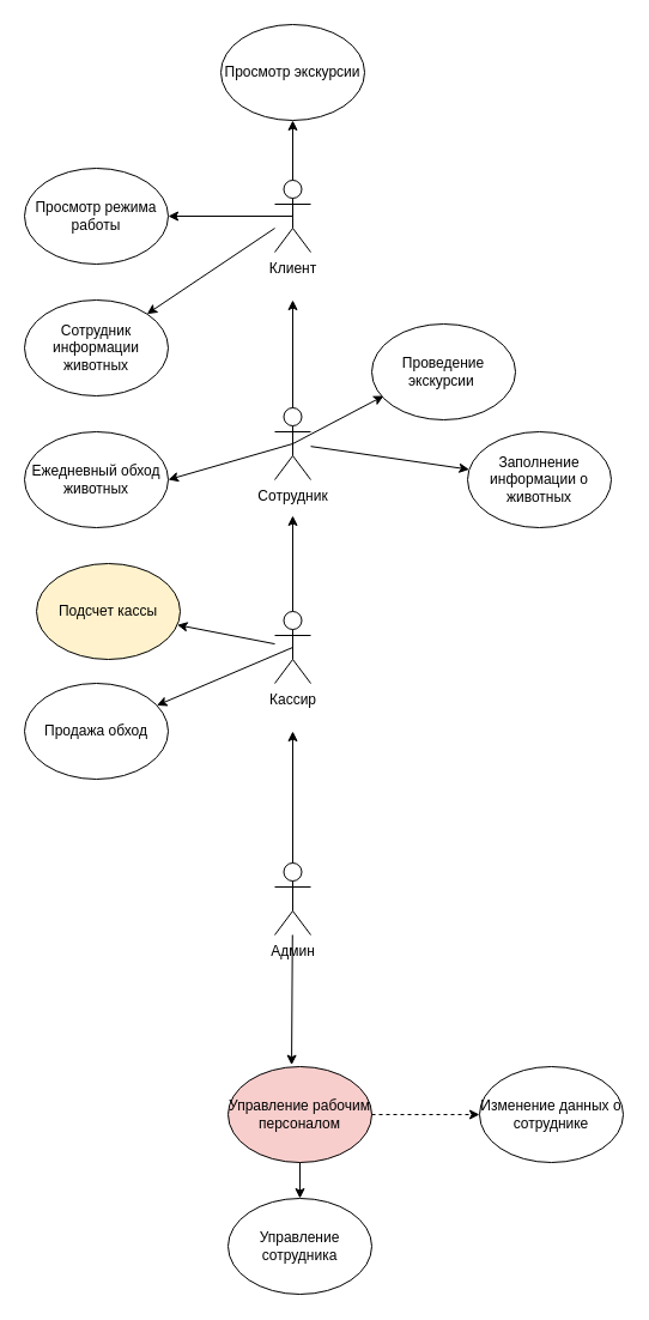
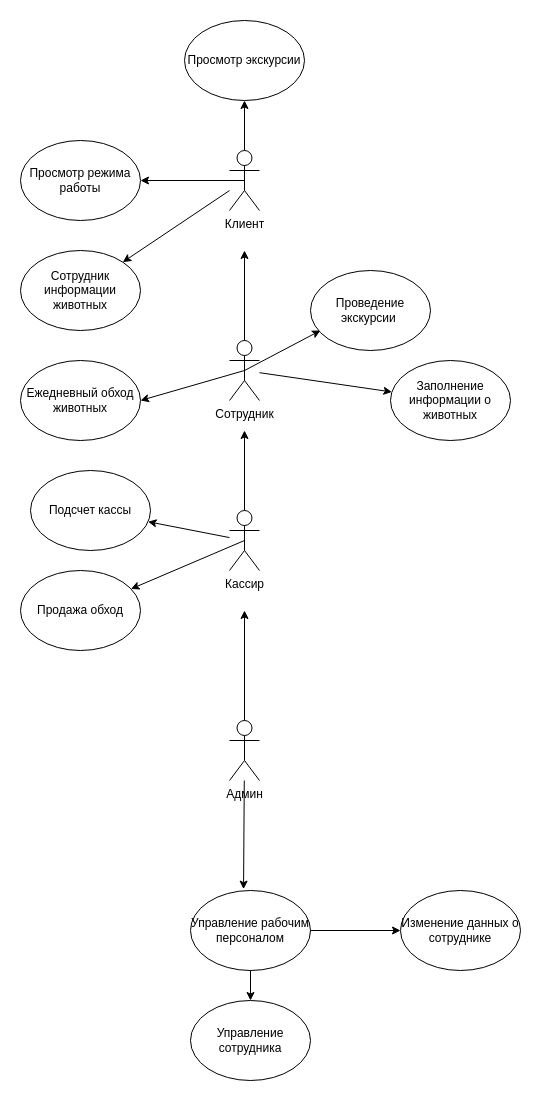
  <mxCell id="0" />
  <mxCell id="1" parent="0" />
  <mxCell id="2" value="Админ" style="shape=umlActor;verticalLabelPosition=bottom;verticalAlign=top;html=1;outlineConnect=0;" vertex="1" parent="1"><mxGeometry x="229" y="720" width="30" height="60" as="geometry" /></mxCell>
  <mxCell id="3" value="" style="endArrow=classic;html=1;rounded=0;exitX=0.5;exitY=0;exitDx=0;exitDy=0;exitPerimeter=0;" edge="1" parent="1" source="2"><mxGeometry width="50" height="50" relative="1" as="geometry"><mxPoint x="230" y="510" as="sourcePoint" /><mxPoint x="244" y="610" as="targetPoint" /></mxGeometry></mxCell>
  <mxCell id="4" value="Сотрудник" style="shape=umlActor;verticalLabelPosition=bottom;verticalAlign=top;html=1;outlineConnect=0;" vertex="1" parent="1"><mxGeometry x="229" y="340" width="30" height="60" as="geometry" /></mxCell>
  <mxCell id="5" value="Клиент" style="shape=umlActor;verticalLabelPosition=bottom;verticalAlign=top;html=1;outlineConnect=0;" vertex="1" parent="1"><mxGeometry x="229" y="150" width="30" height="60" as="geometry" /></mxCell>
  <mxCell id="6" value="Кассир" style="shape=umlActor;verticalLabelPosition=bottom;verticalAlign=top;html=1;outlineConnect=0;" vertex="1" parent="1"><mxGeometry x="229" y="510" width="30" height="60" as="geometry" /></mxCell>
  <mxCell id="7" value="" style="endArrow=classic;html=1;rounded=0;exitX=0.5;exitY=0;exitDx=0;exitDy=0;exitPerimeter=0;" edge="1" parent="1" source="6"><mxGeometry width="50" height="50" relative="1" as="geometry"><mxPoint x="230" y="510" as="sourcePoint" /><mxPoint x="244" y="430" as="targetPoint" /></mxGeometry></mxCell>
  <mxCell id="8" value="" style="endArrow=classic;html=1;rounded=0;exitX=0.5;exitY=0;exitDx=0;exitDy=0;exitPerimeter=0;" edge="1" parent="1" source="4"><mxGeometry width="50" height="50" relative="1" as="geometry"><mxPoint x="230" y="510" as="sourcePoint" /><mxPoint x="244" y="250" as="targetPoint" /></mxGeometry></mxCell>
  <mxCell id="9" value="" style="endArrow=classic;html=1;rounded=0;exitX=0.5;exitY=0;exitDx=0;exitDy=0;exitPerimeter=0;" edge="1" parent="1" source="5"><mxGeometry width="50" height="50" relative="1" as="geometry"><mxPoint x="230" y="210" as="sourcePoint" /><mxPoint x="244" y="100" as="targetPoint" /></mxGeometry></mxCell>
  <mxCell id="10" value="Просмотр экскурсии" style="ellipse;whiteSpace=wrap;html=1;" vertex="1" parent="1"><mxGeometry x="184" y="20" width="120" height="80" as="geometry" /></mxCell>
  <mxCell id="11" value="Просмотр режима работы" style="ellipse;whiteSpace=wrap;html=1;" vertex="1" parent="1"><mxGeometry x="20" y="140" width="120" height="80" as="geometry" /></mxCell>
  <mxCell id="12" value="Сотрудник информации животных" style="ellipse;whiteSpace=wrap;html=1;" vertex="1" parent="1"><mxGeometry x="20" y="250" width="120" height="80" as="geometry" /></mxCell>
  <mxCell id="13" value="" style="endArrow=classic;html=1;rounded=0;" edge="1" parent="1" source="5" target="12"><mxGeometry width="50" height="50" relative="1" as="geometry"><mxPoint x="230" y="320" as="sourcePoint" /><mxPoint x="280" y="270" as="targetPoint" /></mxGeometry></mxCell>
  <mxCell id="14" value="" style="endArrow=classic;html=1;rounded=0;exitX=0.5;exitY=0.5;exitDx=0;exitDy=0;exitPerimeter=0;entryX=1;entryY=0.5;entryDx=0;entryDy=0;" edge="1" parent="1" source="5" target="11"><mxGeometry width="50" height="50" relative="1" as="geometry"><mxPoint x="230" y="320" as="sourcePoint" /><mxPoint x="280" y="270" as="targetPoint" /></mxGeometry></mxCell>
  <mxCell id="15" value="Ежедневный обход животных" style="ellipse;whiteSpace=wrap;html=1;" vertex="1" parent="1"><mxGeometry x="20" y="360" width="120" height="80" as="geometry" /></mxCell>
  <mxCell id="16" value="Заполнение информации о животных" style="ellipse;whiteSpace=wrap;html=1;" vertex="1" parent="1"><mxGeometry x="390" y="360" width="120" height="80" as="geometry" /></mxCell>
  <mxCell id="17" value="" style="endArrow=classic;html=1;rounded=0;" edge="1" parent="1" source="4" target="16"><mxGeometry width="50" height="50" relative="1" as="geometry"><mxPoint x="230" y="420" as="sourcePoint" /><mxPoint x="280" y="370" as="targetPoint" /></mxGeometry></mxCell>
  <mxCell id="18" value="" style="endArrow=classic;html=1;rounded=0;entryX=1;entryY=0.5;entryDx=0;entryDy=0;exitX=0.5;exitY=0.5;exitDx=0;exitDy=0;exitPerimeter=0;" edge="1" parent="1" source="4" target="15"><mxGeometry width="50" height="50" relative="1" as="geometry"><mxPoint x="230" y="420" as="sourcePoint" /><mxPoint x="280" y="370" as="targetPoint" /></mxGeometry></mxCell>
- <mxCell id="19" value="Подсчет кассы" style="ellipse;whiteSpace=wrap;html=1;container=1;fillColor=#fff2cc;" vertex="1" parent="1"><mxGeometry x="30" y="470" width="120" height="80" as="geometry" /></mxCell>
+ <mxCell id="19" value="Подсчет кассы" style="ellipse;whiteSpace=wrap;html=1;container=1;" vertex="1" parent="1"><mxGeometry x="30" y="470" width="120" height="80" as="geometry" /></mxCell>
  <mxCell id="20" value="Продажа обход" style="ellipse;whiteSpace=wrap;html=1;" vertex="1" parent="1"><mxGeometry x="20" y="570" width="120" height="80" as="geometry" /></mxCell>
  <mxCell id="21" value="" style="endArrow=classic;html=1;rounded=0;exitX=0.5;exitY=0.5;exitDx=0;exitDy=0;exitPerimeter=0;" edge="1" parent="1" source="6" target="20"><mxGeometry width="50" height="50" relative="1" as="geometry"><mxPoint x="230" y="540" as="sourcePoint" /><mxPoint x="280" y="490" as="targetPoint" /></mxGeometry></mxCell>
  <mxCell id="22" value="" style="endArrow=classic;html=1;rounded=0;" edge="1" parent="1" source="6" target="19"><mxGeometry width="50" height="50" relative="1" as="geometry"><mxPoint x="230" y="540" as="sourcePoint" /><mxPoint x="280" y="490" as="targetPoint" /></mxGeometry></mxCell>
  <mxCell id="23" value="" style="endArrow=classic;html=1;rounded=0;entryX=0.442;entryY=-0.017;entryDx=0;entryDy=0;entryPerimeter=0;" edge="1" parent="1" source="2" target="24"><mxGeometry width="50" height="50" relative="1" as="geometry"><mxPoint x="230" y="910" as="sourcePoint" /><mxPoint x="250" y="890" as="targetPoint" /></mxGeometry></mxCell>
- <mxCell id="24" value="Управление рабочим персоналом" style="ellipse;whiteSpace=wrap;html=1;fillColor=#f8cecc;" vertex="1" parent="1"><mxGeometry x="190" y="890" width="120" height="80" as="geometry" /></mxCell>
+ <mxCell id="24" value="Управление рабочим персоналом" style="ellipse;whiteSpace=wrap;html=1;" vertex="1" parent="1"><mxGeometry x="190" y="890" width="120" height="80" as="geometry" /></mxCell>
  <mxCell id="25" value="" style="endArrow=classic;html=1;rounded=0;exitX=0.5;exitY=0.5;exitDx=0;exitDy=0;exitPerimeter=0;" edge="1" parent="1" source="4"><mxGeometry width="50" height="50" relative="1" as="geometry"><mxPoint x="230" y="420" as="sourcePoint" /><mxPoint x="320" y="330" as="targetPoint" /></mxGeometry></mxCell>
  <mxCell id="26" value="Проведение экскурсии&amp;nbsp;" style="ellipse;whiteSpace=wrap;html=1;" vertex="1" parent="1"><mxGeometry x="310" y="270" width="120" height="80" as="geometry" /></mxCell>
  <mxCell id="27" value="Изменение данных о сотруднике" style="ellipse;whiteSpace=wrap;html=1;" vertex="1" parent="1"><mxGeometry x="400" y="890" width="120" height="80" as="geometry" /></mxCell>
- <mxCell id="28" value="" style="endArrow=classic;html=1;rounded=0;exitX=1;exitY=0.5;exitDx=0;exitDy=0;entryX=0;entryY=0.5;entryDx=0;entryDy=0;dashed=1;" edge="1" parent="1" source="24" target="27"><mxGeometry width="50" height="50" relative="1" as="geometry"><mxPoint x="230" y="760" as="sourcePoint" /><mxPoint x="280" y="710" as="targetPoint" /></mxGeometry></mxCell>
+ <mxCell id="28" value="" style="endArrow=classic;html=1;rounded=0;exitX=1;exitY=0.5;exitDx=0;exitDy=0;entryX=0;entryY=0.5;entryDx=0;entryDy=0;" edge="1" parent="1" source="24" target="27"><mxGeometry width="50" height="50" relative="1" as="geometry"><mxPoint x="230" y="760" as="sourcePoint" /><mxPoint x="280" y="710" as="targetPoint" /></mxGeometry></mxCell>
  <mxCell id="29" value="Управление сотрудника" style="ellipse;whiteSpace=wrap;html=1;" vertex="1" parent="1"><mxGeometry x="190" y="1000" width="120" height="80" as="geometry" /></mxCell>
  <mxCell id="30" value="" style="endArrow=classic;html=1;rounded=0;" edge="1" parent="1" source="24" target="29"><mxGeometry width="50" height="50" relative="1" as="geometry"><mxPoint x="230" y="1120" as="sourcePoint" /><mxPoint x="280" y="1070" as="targetPoint" /></mxGeometry></mxCell>
